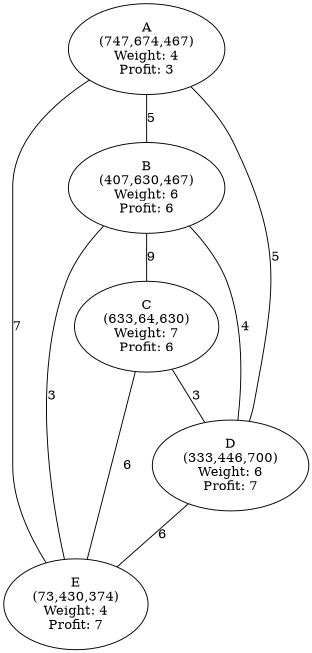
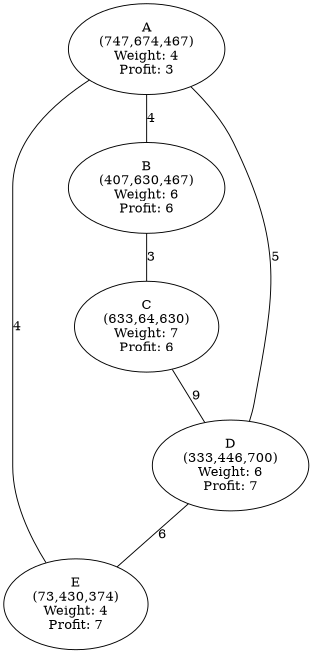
  graph {
    n1 [label="A\n(747,674,467)\nWeight: 4\nProfit: 3"]
    n2 [label="B\n(407,630,467)\nWeight: 6\nProfit: 6"]
    n3 [label="D\n(333,446,700)\nWeight: 6\nProfit: 7"]
    n4 [label="E\n(73,430,374)\nWeight: 4\nProfit: 7"]
    n5 [label="C\n(633,64,630)\nWeight: 7\nProfit: 6"]
-   n1 -- n2 [label=5]
+   n1 -- n2 [label=4]
    n1 -- n3 [label=5]
-   n1 -- n4 [label=7]
-   n2 -- n3 [label=4]
-   n2 -- n4 [label=3]
-   n2 -- n5 [label=9]
+   n1 -- n4 [label=4]
+   n2 -- n5 [label=3]
    n3 -- n4 [label=6]
-   n5 -- n3 [label=3]
-   n5 -- n4 [label=6]
+   n5 -- n3 [label=9]
  }
